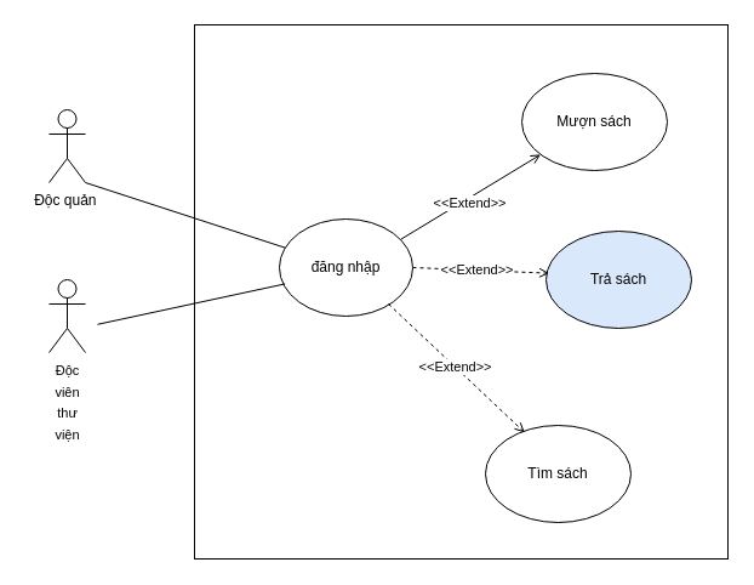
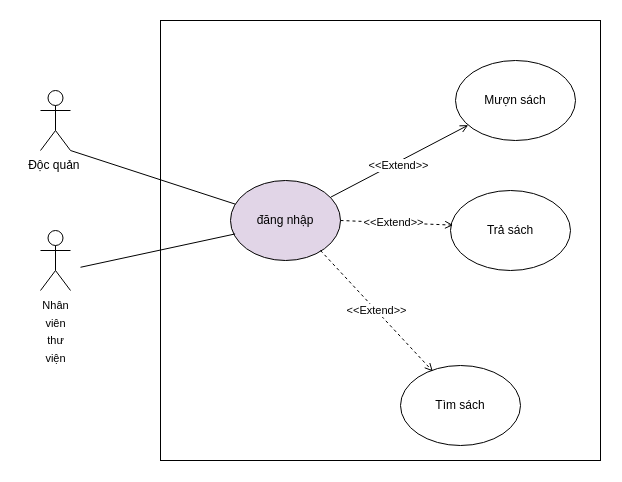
  <mxCell id="0" />
  <mxCell id="1" parent="0" />
  <mxCell id="2" value="" style="shape=umlActor;verticalLabelPosition=bottom;verticalAlign=top;html=1;outlineConnect=0;" vertex="1" parent="1"><mxGeometry x="40" y="90" width="30" height="60" as="geometry" /></mxCell>
  <mxCell id="3" value="" style="rounded=0;whiteSpace=wrap;html=1;" vertex="1" parent="1"><mxGeometry x="160" y="20" width="440" height="440" as="geometry" /></mxCell>
- <mxCell id="4" value="đăng nhập" style="ellipse;whiteSpace=wrap;html=1;" vertex="1" parent="1"><mxGeometry x="230" y="180" width="110" height="80" as="geometry" /></mxCell>
- <mxCell id="5" value="Mượn sách" style="ellipse;whiteSpace=wrap;html=1;" vertex="1" parent="1"><mxGeometry x="430" y="60" width="120" height="80" as="geometry" /></mxCell>
- <mxCell id="6" value="Trả sách" style="ellipse;whiteSpace=wrap;html=1;fillColor=#dae8fc;" vertex="1" parent="1"><mxGeometry x="450" y="190" width="120" height="80" as="geometry" /></mxCell>
- <mxCell id="7" value="Tìm sách" style="ellipse;whiteSpace=wrap;html=1;" vertex="1" parent="1"><mxGeometry x="400" y="350" width="120" height="80" as="geometry" /></mxCell>
+ <mxCell id="4" value="đăng nhập" style="ellipse;whiteSpace=wrap;html=1;fillColor=#e1d5e7;" vertex="1" parent="1"><mxGeometry x="230" y="180" width="110" height="80" as="geometry" /></mxCell>
+ <mxCell id="5" value="Mượn sách" style="ellipse;whiteSpace=wrap;html=1;" vertex="1" parent="1"><mxGeometry x="455" y="60" width="120" height="80" as="geometry" /></mxCell>
+ <mxCell id="6" value="Trả sách" style="ellipse;whiteSpace=wrap;html=1;" vertex="1" parent="1"><mxGeometry x="450" y="190" width="120" height="80" as="geometry" /></mxCell>
+ <mxCell id="7" value="Tìm sách" style="ellipse;whiteSpace=wrap;html=1;" vertex="1" parent="1"><mxGeometry x="400" y="365" width="120" height="80" as="geometry" /></mxCell>
  <mxCell id="8" value="" style="endArrow=none;html=1;" edge="1" parent="1" target="4"><mxGeometry width="50" height="50" relative="1" as="geometry"><mxPoint x="70" y="150" as="sourcePoint" /><mxPoint x="120" y="100" as="targetPoint" /></mxGeometry></mxCell>
  <mxCell id="9" value="" style="endArrow=none;html=1;entryX=0.042;entryY=0.668;entryDx=0;entryDy=0;entryPerimeter=0;" edge="1" parent="1" target="4"><mxGeometry width="50" height="50" relative="1" as="geometry"><mxPoint x="80" y="266.767" as="sourcePoint" /><mxPoint x="400" y="210" as="targetPoint" /></mxGeometry></mxCell>
  <mxCell id="10" value="" style="html=1;verticalAlign=bottom;labelBackgroundColor=none;endArrow=open;endFill=0;dashed=0;exitX=0.912;exitY=0.208;exitDx=0;exitDy=0;exitPerimeter=0;" edge="1" parent="1" source="4" target="5"><mxGeometry width="160" relative="1" as="geometry"><mxPoint x="340" y="190" as="sourcePoint" /><mxPoint x="500" y="190" as="targetPoint" /></mxGeometry></mxCell>
  <mxCell id="11" value="&amp;lt;&amp;lt;Extend&amp;gt;&amp;gt;" style="edgeLabel;html=1;align=center;verticalAlign=middle;resizable=0;points=[];" vertex="1" connectable="0" parent="10"><mxGeometry x="-0.048" y="-3" relative="1" as="geometry"><mxPoint as="offset" /></mxGeometry></mxCell>
  <mxCell id="12" value="" style="html=1;verticalAlign=bottom;labelBackgroundColor=none;endArrow=open;endFill=0;dashed=1;entryX=0.022;entryY=0.433;entryDx=0;entryDy=0;entryPerimeter=0;" edge="1" parent="1" target="6"><mxGeometry width="160" relative="1" as="geometry"><mxPoint x="340" y="220" as="sourcePoint" /><mxPoint x="420" y="220" as="targetPoint" /></mxGeometry></mxCell>
  <mxCell id="13" value="&amp;lt;&amp;lt;Extend&amp;gt;&amp;gt;" style="edgeLabel;html=1;align=center;verticalAlign=middle;resizable=0;points=[];" vertex="1" connectable="0" parent="12"><mxGeometry x="-0.063" y="1" relative="1" as="geometry"><mxPoint as="offset" /></mxGeometry></mxCell>
  <mxCell id="14" value="" style="html=1;verticalAlign=bottom;labelBackgroundColor=none;endArrow=open;endFill=0;dashed=1;entryX=0.269;entryY=0.073;entryDx=0;entryDy=0;entryPerimeter=0;" edge="1" parent="1" target="7"><mxGeometry width="160" relative="1" as="geometry"><mxPoint x="320" y="250" as="sourcePoint" /><mxPoint x="480" y="250" as="targetPoint" /></mxGeometry></mxCell>
  <mxCell id="15" value="&amp;lt;&amp;lt;Extend&amp;gt;&amp;gt;" style="edgeLabel;html=1;align=center;verticalAlign=middle;resizable=0;points=[];" vertex="1" connectable="0" parent="14"><mxGeometry x="-0.023" relative="1" as="geometry"><mxPoint as="offset" /></mxGeometry></mxCell>
  <mxCell id="16" value="Độc quản&amp;nbsp;" style="text;html=1;align=center;verticalAlign=middle;resizable=0;points=[];autosize=1;strokeColor=none;fillColor=none;" vertex="1" parent="1"><mxGeometry x="20" y="150" width="70" height="30" as="geometry" /></mxCell>
- <mxCell id="17" value="&lt;div style=&quot;&quot;&gt;&lt;span style=&quot;font-size: 11px; background-color: light-dark(rgb(255, 255, 255), rgb(18, 18, 18)); font-family: Arial, sans-serif; white-space: pre-wrap; color: light-dark(rgb(0, 0, 0), rgb(255, 255, 255)); line-height: 160%;&quot;&gt;Độc viên thư viện&lt;/span&gt;&lt;/div&gt;" style="shape=umlActor;verticalLabelPosition=bottom;verticalAlign=top;html=1;outlineConnect=0;align=center;" vertex="1" parent="1"><mxGeometry x="40" y="230" width="30" height="60" as="geometry" /></mxCell>
+ <mxCell id="17" value="&lt;div style=&quot;&quot;&gt;&lt;span style=&quot;font-size: 11px; background-color: light-dark(rgb(255, 255, 255), rgb(18, 18, 18)); font-family: Arial, sans-serif; white-space: pre-wrap; color: light-dark(rgb(0, 0, 0), rgb(255, 255, 255)); line-height: 160%;&quot;&gt;Nhân viên thư viện&lt;/span&gt;&lt;/div&gt;" style="shape=umlActor;verticalLabelPosition=bottom;verticalAlign=top;html=1;outlineConnect=0;align=center;" vertex="1" parent="1"><mxGeometry x="40" y="230" width="30" height="60" as="geometry" /></mxCell>
